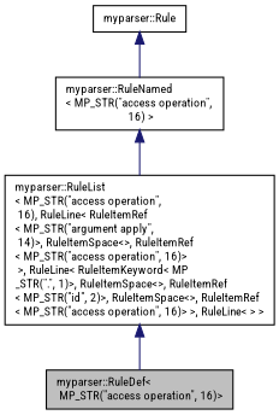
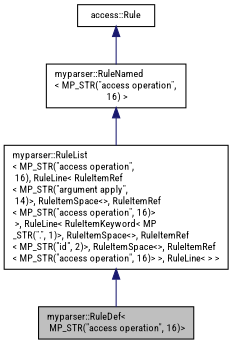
  digraph {
    rankdir=TB
    fontname="Roboto Condensed"
    node [color=black fillcolor=white fontname="Roboto Condensed" fontsize=10 shape=record style=filled]
    edge [color=midnightblue dir=back fontname="Roboto Condensed" fontsize=10 labelfontname=Helvetica labelfontsize=10 style=solid]
    n1 [fillcolor=grey75 fontcolor=black height=0.2 label="myparser::RuleDef\<\l MP_STR(\"access operation\", 16)\>" width=0.4]
    n2 [height=0.2 label="myparser::RuleList\l\< MP_STR(\"access operation\",\l 16), RuleLine\< RuleItemRef\l\< MP_STR(\"argument apply\",\l 14)\>, RuleItemSpace\<\>, RuleItemRef\l\< MP_STR(\"access operation\", 16)\>\l \>, RuleLine\< RuleItemKeyword\< MP\l_STR(\".\", 1)\>, RuleItemSpace\<\>, RuleItemRef\l\< MP_STR(\"id\", 2)\>, RuleItemSpace\<\>, RuleItemRef\l\< MP_STR(\"access operation\", 16)\> \>, RuleLine\<  \> \>" width=0.4]
    n3 [height=0.2 label="myparser::RuleNamed\l\< MP_STR(\"access operation\",\l 16) \>" width=0.4]
-   n4 [height=0.2 label="myparser::Rule" width=0.4]
+   n4 [height=0.2 label="access::Rule" width=0.4]
    n2 -> n1
    n3 -> n2
    n4 -> n3
  }
